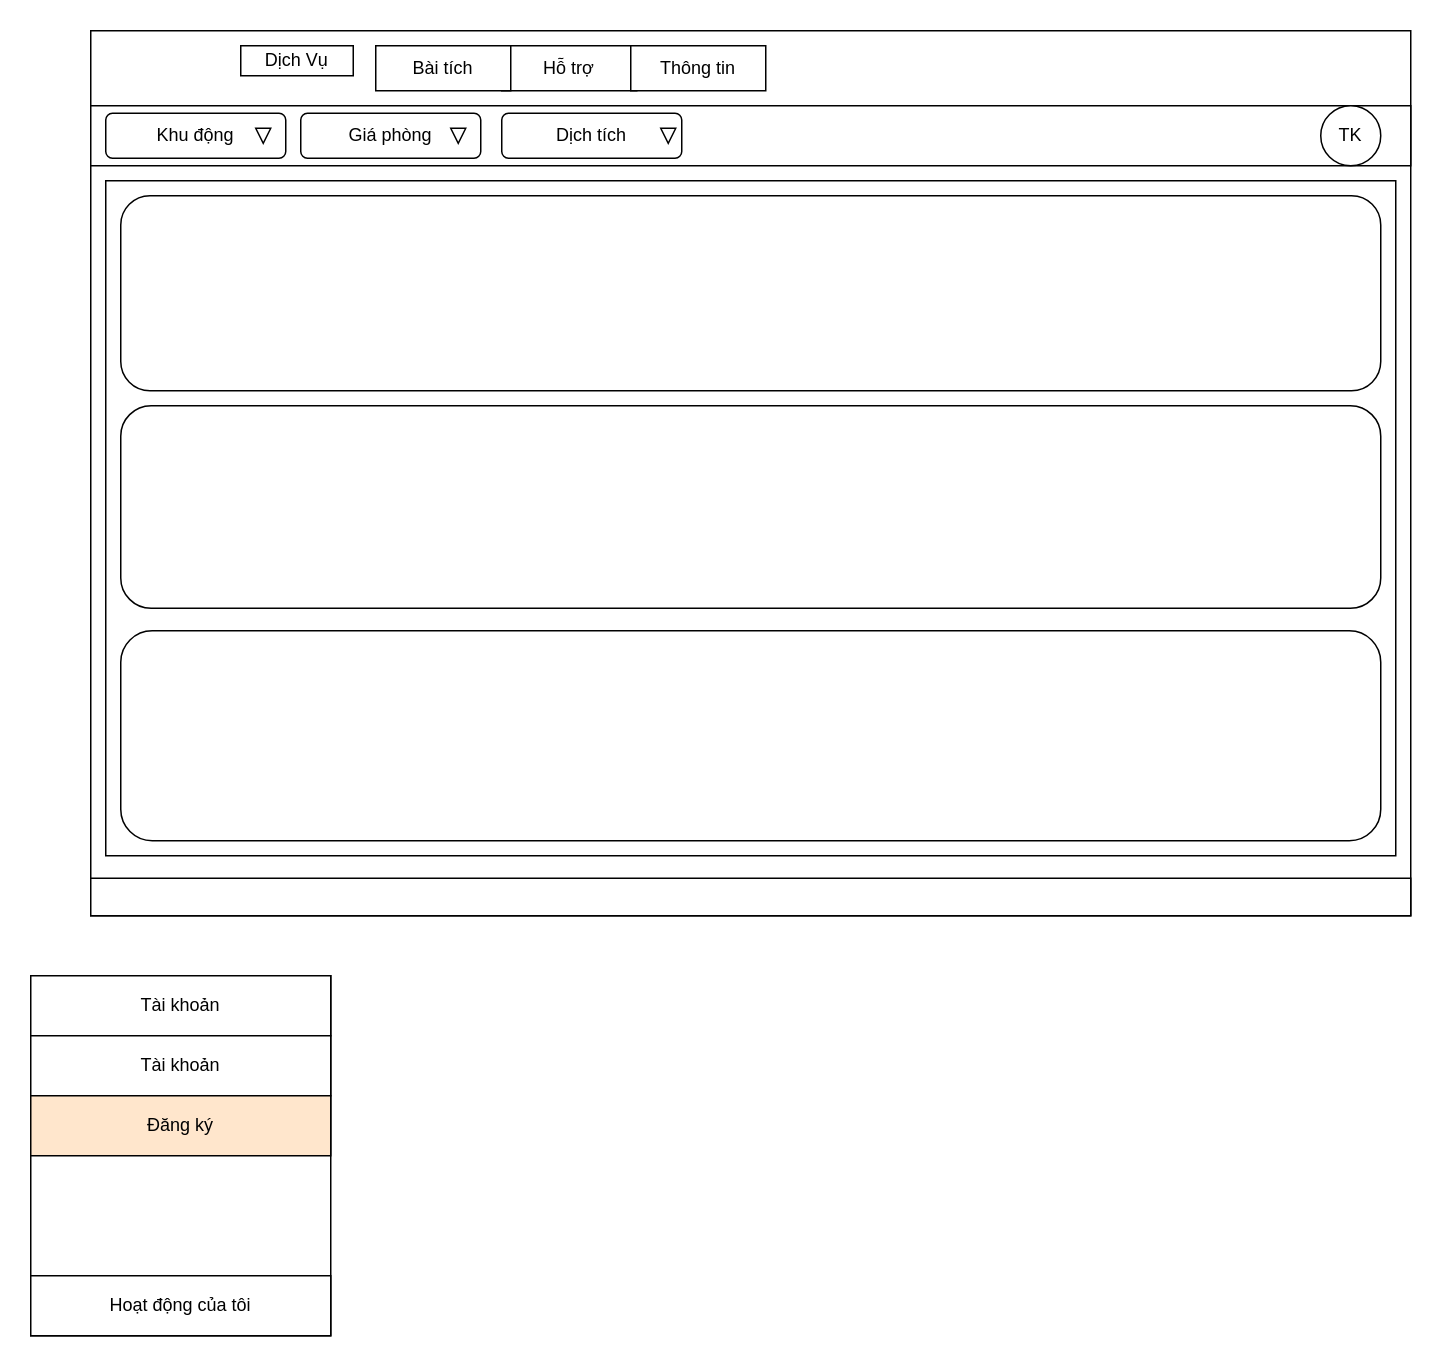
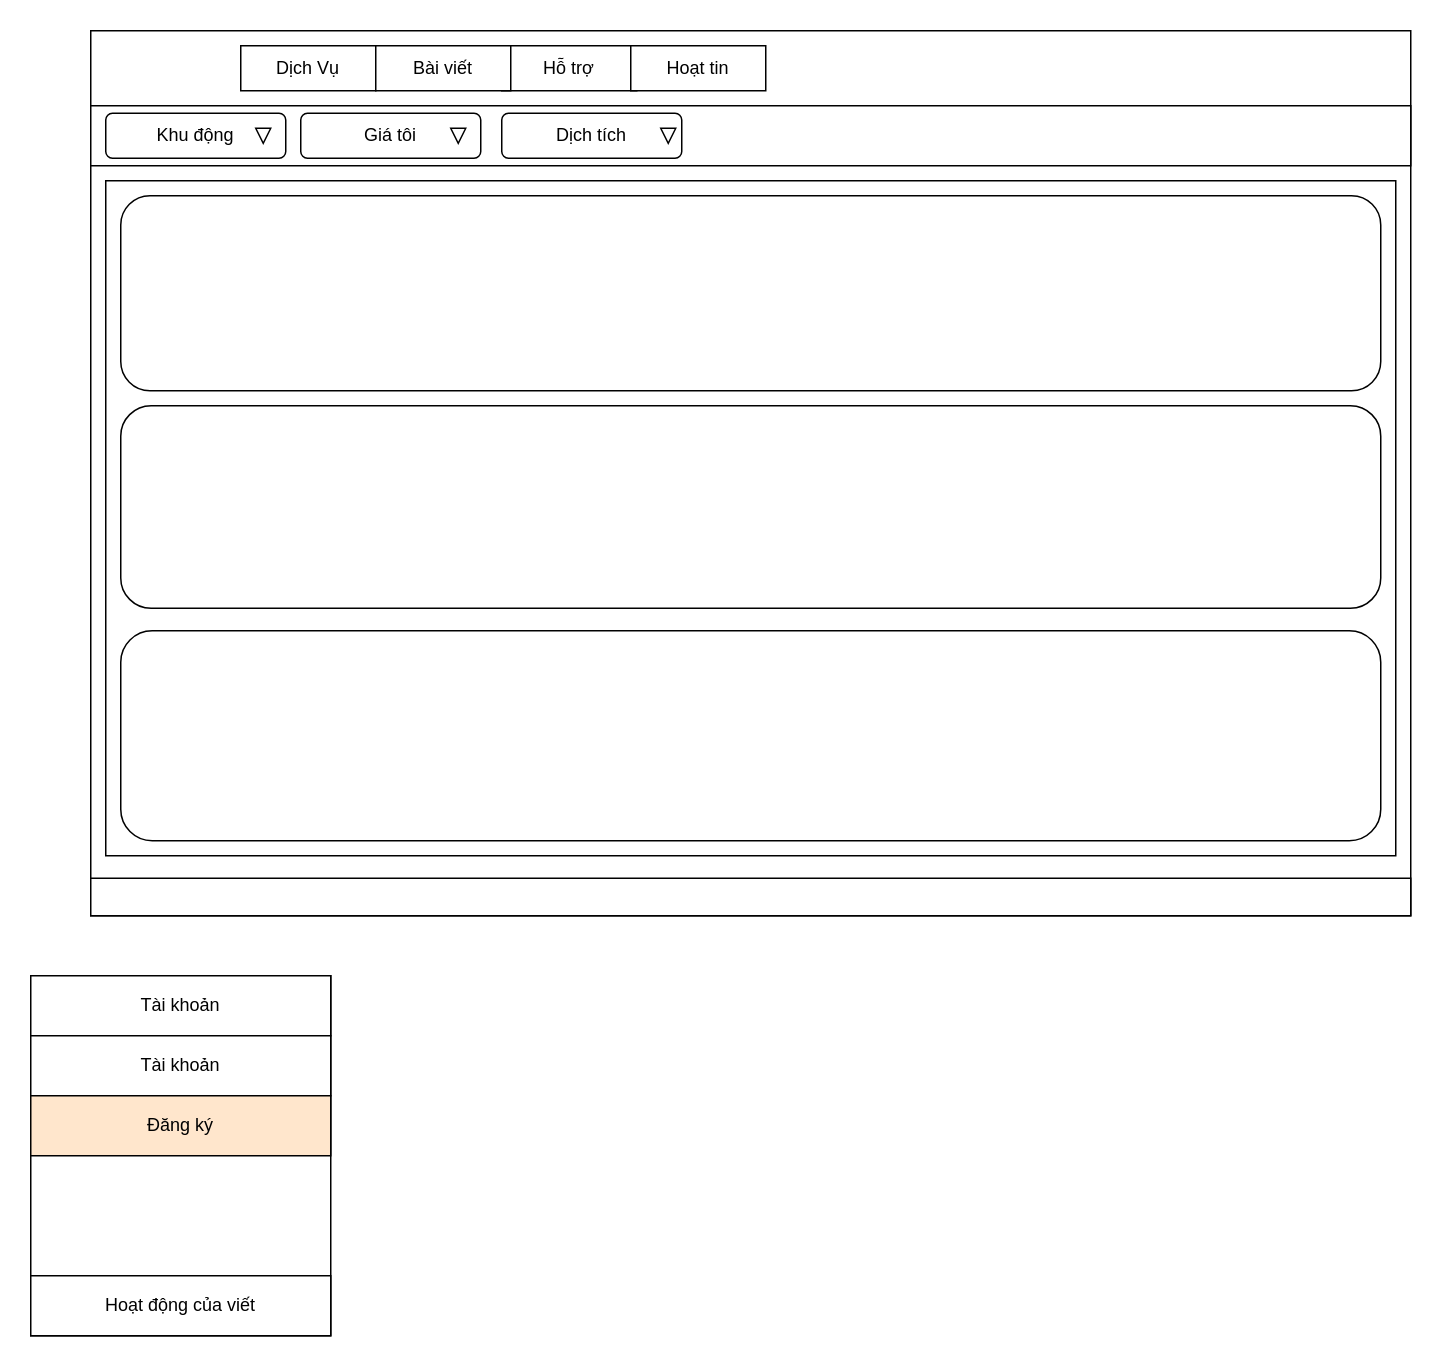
  <mxCell id="0" />
  <mxCell id="1" parent="0" />
  <mxCell id="2" value="" style="rounded=0;whiteSpace=wrap;html=1;" parent="1" vertex="1"><mxGeometry x="60" y="20" width="880" height="590" as="geometry" /></mxCell>
  <mxCell id="3" value="" style="rounded=0;whiteSpace=wrap;html=1;" parent="1" vertex="1"><mxGeometry x="60" y="70" width="880" height="40" as="geometry" /></mxCell>
- <mxCell id="4" value="TK" style="ellipse;whiteSpace=wrap;html=1;aspect=fixed;" parent="1" vertex="1"><mxGeometry x="880" y="70" width="40" height="40" as="geometry" /></mxCell>
  <mxCell id="5" value="Khu động" style="rounded=1;whiteSpace=wrap;html=1;" parent="1" vertex="1"><mxGeometry x="70" y="75" width="120" height="30" as="geometry" /></mxCell>
  <mxCell id="6" value="" style="triangle;whiteSpace=wrap;html=1;rotation=0;direction=south;" parent="1" vertex="1"><mxGeometry x="170" y="85" width="10" height="10" as="geometry" /></mxCell>
- <mxCell id="7" value="Giá phòng" style="rounded=1;whiteSpace=wrap;html=1;" parent="1" vertex="1"><mxGeometry x="200" y="75" width="120" height="30" as="geometry" /></mxCell>
+ <mxCell id="7" value="Giá tôi" style="rounded=1;whiteSpace=wrap;html=1;" parent="1" vertex="1"><mxGeometry x="200" y="75" width="120" height="30" as="geometry" /></mxCell>
  <mxCell id="8" value="" style="triangle;whiteSpace=wrap;html=1;rotation=0;direction=south;" parent="1" vertex="1"><mxGeometry x="300" y="85" width="10" height="10" as="geometry" /></mxCell>
  <mxCell id="9" value="Dịch tích" style="rounded=1;whiteSpace=wrap;html=1;" parent="1" vertex="1"><mxGeometry x="334" y="75" width="120" height="30" as="geometry" /></mxCell>
  <mxCell id="10" value="" style="triangle;whiteSpace=wrap;html=1;rotation=0;direction=south;" parent="1" vertex="1"><mxGeometry x="440" y="85" width="10" height="10" as="geometry" /></mxCell>
  <mxCell id="11" value="" style="rounded=0;whiteSpace=wrap;html=1;" parent="1" vertex="1"><mxGeometry x="60" y="585" width="880" height="25" as="geometry" /></mxCell>
  <mxCell id="12" value="" style="rounded=0;whiteSpace=wrap;html=1;" parent="1" vertex="1"><mxGeometry x="20" y="650" width="200" height="240" as="geometry" /></mxCell>
  <mxCell id="13" value="Tài khoản" style="rounded=0;whiteSpace=wrap;html=1;" parent="1" vertex="1"><mxGeometry x="20" y="650" width="200" height="40" as="geometry" /></mxCell>
  <mxCell id="14" value="Tài khoản" style="rounded=0;whiteSpace=wrap;html=1;" parent="1" vertex="1"><mxGeometry x="20" y="690" width="200" height="40" as="geometry" /></mxCell>
  <mxCell id="15" value="Đăng ký" style="rounded=0;whiteSpace=wrap;html=1;fillColor=#ffe6cc;" parent="1" vertex="1"><mxGeometry x="20" y="730" width="200" height="40" as="geometry" /></mxCell>
- <mxCell id="16" value="Hoạt động của tôi" style="rounded=0;whiteSpace=wrap;html=1;" parent="1" vertex="1"><mxGeometry x="20" y="850" width="200" height="40" as="geometry" /></mxCell>
- <mxCell id="17" value="Dịch Vụ" style="rounded=0;whiteSpace=wrap;html=1;" parent="1" vertex="1"><mxGeometry x="160" y="30" width="75" height="20" as="geometry" /></mxCell>
+ <mxCell id="16" value="Hoạt động của viết" style="rounded=0;whiteSpace=wrap;html=1;" parent="1" vertex="1"><mxGeometry x="20" y="850" width="200" height="40" as="geometry" /></mxCell>
+ <mxCell id="17" value="Dịch Vụ" style="rounded=0;whiteSpace=wrap;html=1;" parent="1" vertex="1"><mxGeometry x="160" y="30" width="90" height="30" as="geometry" /></mxCell>
  <mxCell id="18" value="Hỗ trợ&lt;span style=&quot;color: rgba(0, 0, 0, 0); font-family: monospace; font-size: 0px; text-align: start;&quot;&gt;%3CmxGraphModel%3E%3Croot%3E%3CmxCell%20id%3D%220%22%2F%3E%3CmxCell%20id%3D%221%22%20parent%3D%220%22%2F%3E%3CmxCell%20id%3D%222%22%20value%3D%22D%E1%BB%8Bch%20V%E1%BB%A5%22%20style%3D%22rounded%3D0%3BwhiteSpace%3Dwrap%3Bhtml%3D1%3B%22%20vertex%3D%221%22%20parent%3D%221%22%3E%3CmxGeometry%20x%3D%22200%22%20y%3D%22100%22%20width%3D%2290%22%20height%3D%2230%22%20as%3D%22geometry%22%2F%3E%3C%2FmxCell%3E%3C%2Froot%3E%3C%2FmxGraphModel%3E&lt;/span&gt;" style="rounded=0;whiteSpace=wrap;html=1;" parent="1" vertex="1"><mxGeometry x="334" y="30" width="90" height="30" as="geometry" /></mxCell>
- <mxCell id="19" value="Thông tin" style="rounded=0;whiteSpace=wrap;html=1;" parent="1" vertex="1"><mxGeometry x="420" y="30" width="90" height="30" as="geometry" /></mxCell>
+ <mxCell id="19" value="Hoạt tin" style="rounded=0;whiteSpace=wrap;html=1;" parent="1" vertex="1"><mxGeometry x="420" y="30" width="90" height="30" as="geometry" /></mxCell>
  <mxCell id="20" value="" style="rounded=0;whiteSpace=wrap;html=1;" parent="1" vertex="1"><mxGeometry x="70" y="120" width="860" height="450" as="geometry" /></mxCell>
  <mxCell id="21" value="" style="rounded=1;whiteSpace=wrap;html=1;align=left;" parent="1" vertex="1"><mxGeometry x="80" y="130" width="840" height="130" as="geometry" /></mxCell>
  <mxCell id="22" value="" style="rounded=1;whiteSpace=wrap;html=1;" parent="1" vertex="1"><mxGeometry x="80" y="270" width="840" height="135" as="geometry" /></mxCell>
  <mxCell id="23" value="" style="rounded=1;whiteSpace=wrap;html=1;" parent="1" vertex="1"><mxGeometry x="80" y="420" width="840" height="140" as="geometry" /></mxCell>
- <mxCell id="24" value="Bài tích" style="rounded=0;whiteSpace=wrap;html=1;" vertex="1" parent="1"><mxGeometry x="250" y="30" width="90" height="30" as="geometry" /></mxCell>
+ <mxCell id="24" value="Bài viết" style="rounded=0;whiteSpace=wrap;html=1;" vertex="1" parent="1"><mxGeometry x="250" y="30" width="90" height="30" as="geometry" /></mxCell>
